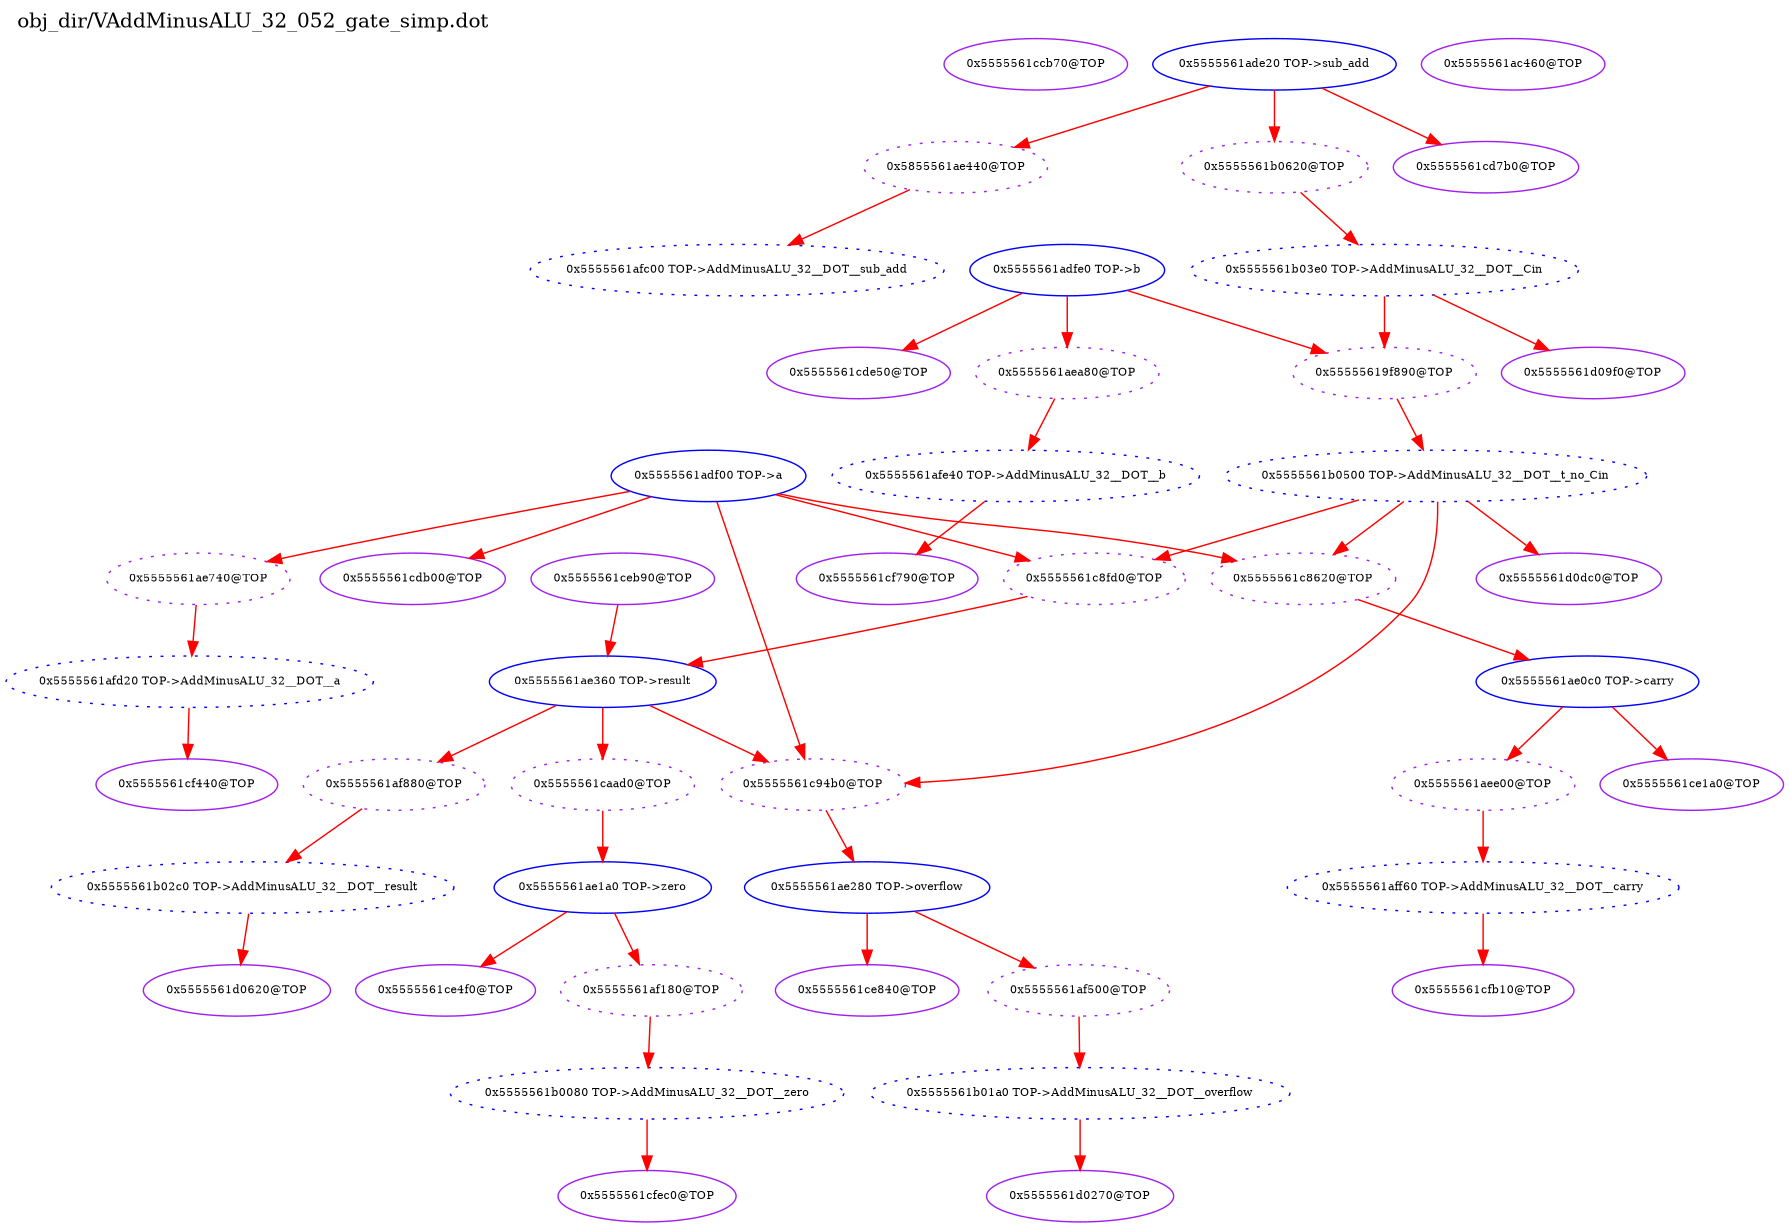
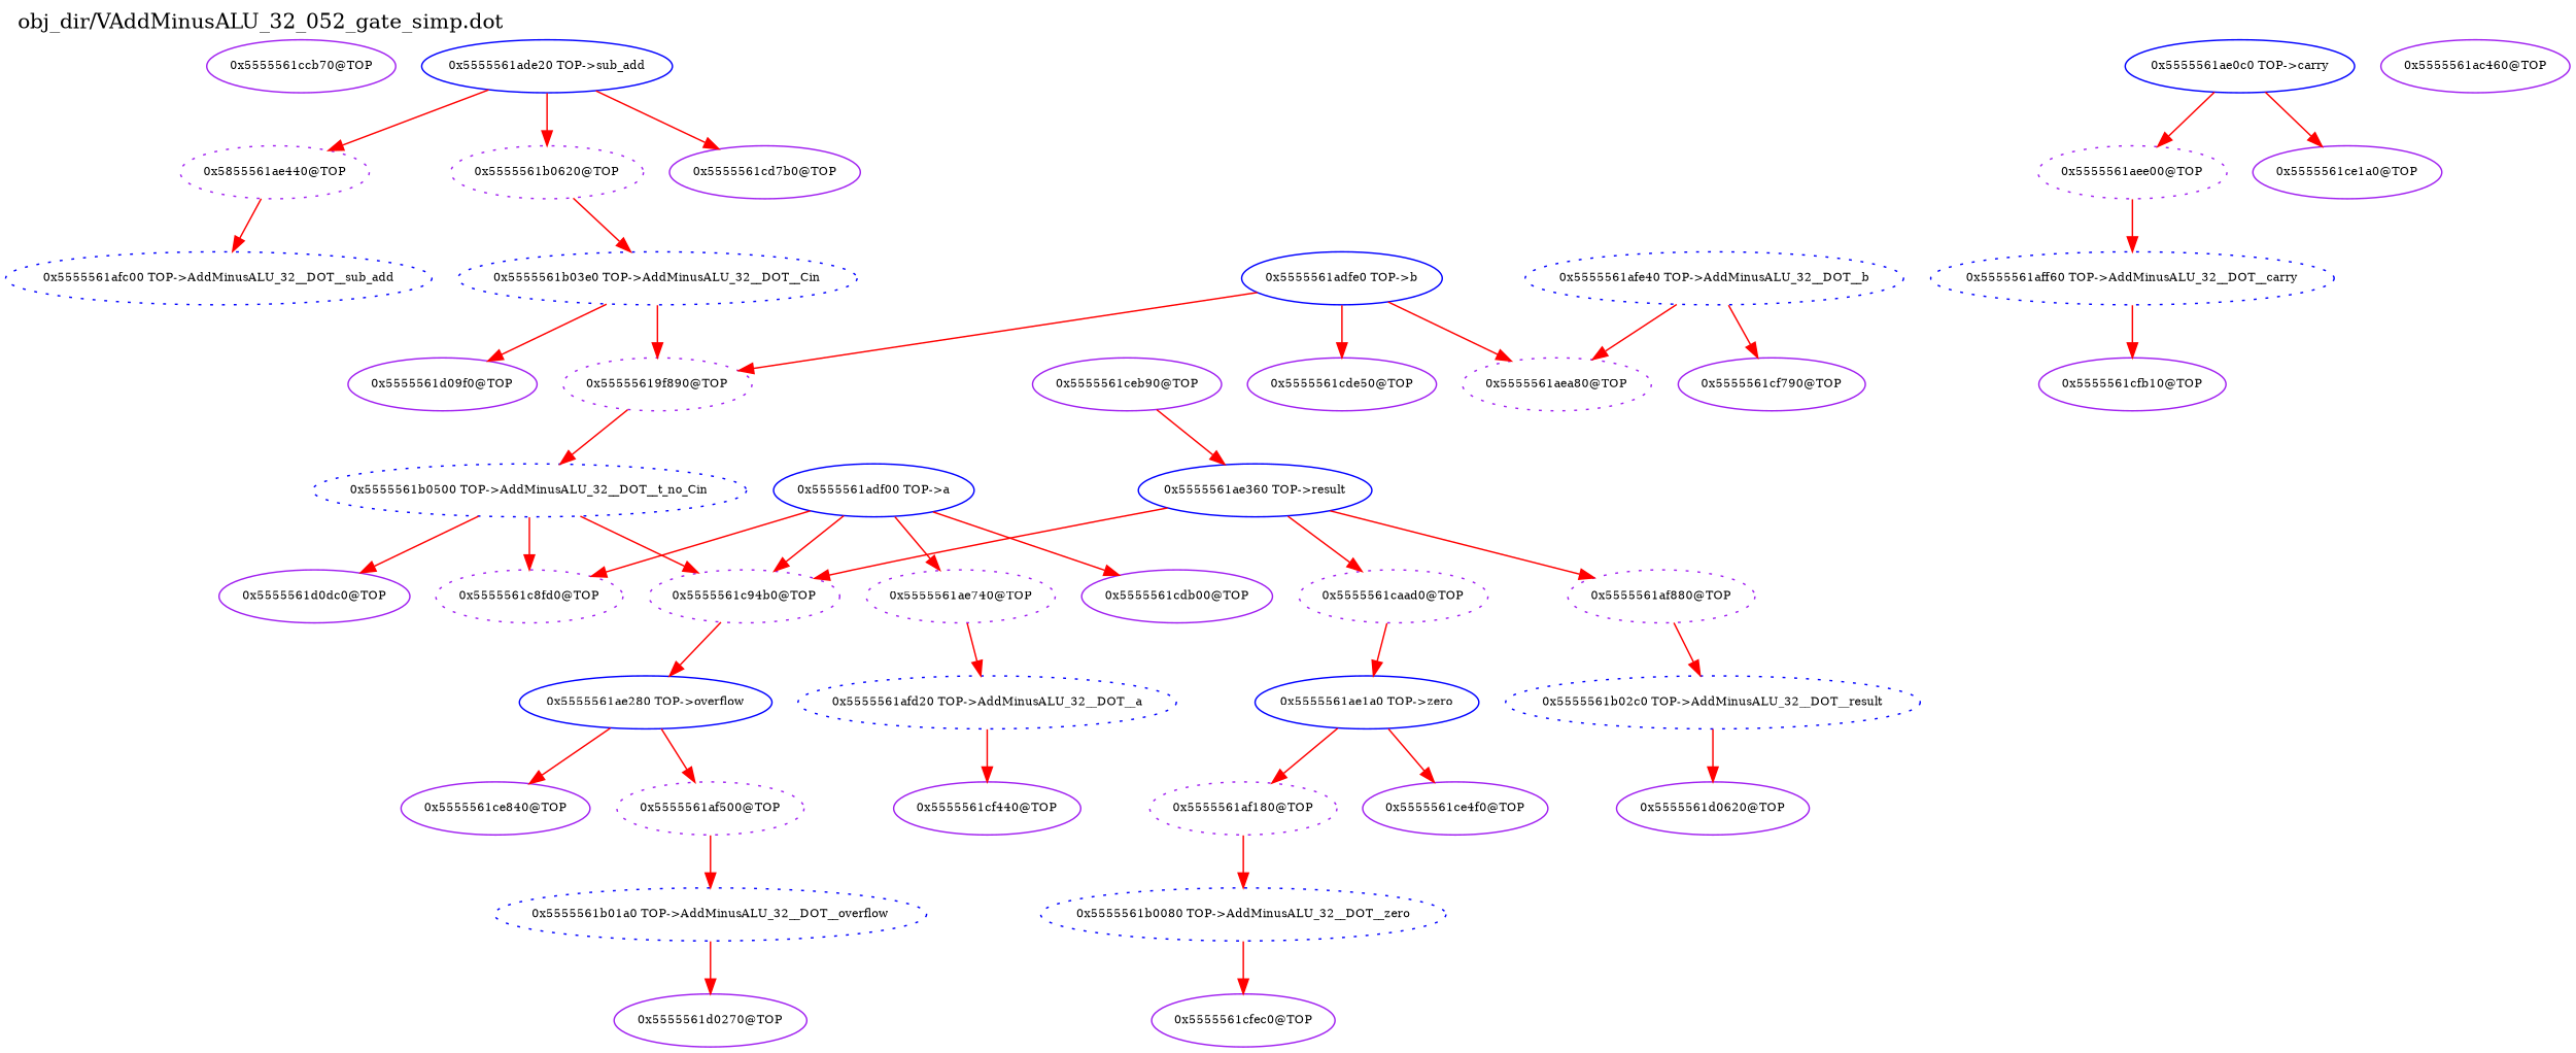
  digraph {
    label="obj_dir/VAddMinusALU_32_052_gate_simp.dot"
    labeljust=l
    labelloc=t
    rankdir=TB
    node [color=purple fontsize=8]
    edge [color=red fontsize=8 weight=1]
    n1 [label="0x5555561ccb70@TOP"]
    n2 [label="0x5855561ae440@TOP" style=dotted]
    n3 [color=blue label="0x5555561afc00 TOP->AddMinusALU_32__DOT__sub_add" style=dotted]
    n4 [color=blue label="0x5555561ade20 TOP->sub_add"]
    n5 [label="0x5555561b0620@TOP" style=dotted]
    n6 [label="0x5555561cd7b0@TOP"]
    n7 [color=blue label="0x5555561b03e0 TOP->AddMinusALU_32__DOT__Cin" style=dotted]
    n8 [label="0x5555561ae740@TOP" style=dotted]
    n9 [color=blue label="0x5555561afd20 TOP->AddMinusALU_32__DOT__a" style=dotted]
    n10 [label="0x5555561cf440@TOP"]
    n11 [color=blue label="0x5555561adf00 TOP->a"]
-   n12 [label="0x5555561c8620@TOP" style=dotted]
    n13 [label="0x5555561c8fd0@TOP" style=dotted]
    n14 [label="0x5555561c94b0@TOP" style=dotted]
    n15 [label="0x5555561cdb00@TOP"]
    n16 [color=blue label="0x5555561ae0c0 TOP->carry"]
    n17 [color=blue label="0x5555561ae360 TOP->result"]
    n18 [color=blue label="0x5555561ae280 TOP->overflow"]
    n19 [label="0x5555561aea80@TOP" style=dotted]
    n20 [color=blue label="0x5555561afe40 TOP->AddMinusALU_32__DOT__b" style=dotted]
    n21 [label="0x5555561cf790@TOP"]
    n22 [color=blue label="0x5555561adfe0 TOP->b"]
    n23 [label="0x55555619f890@TOP" style=dotted]
    n24 [label="0x5555561cde50@TOP"]
    n25 [color=blue label="0x5555561b0500 TOP->AddMinusALU_32__DOT__t_no_Cin" style=dotted]
    n26 [label="0x5555561aee00@TOP" style=dotted]
    n27 [color=blue label="0x5555561aff60 TOP->AddMinusALU_32__DOT__carry" style=dotted]
    n28 [label="0x5555561cfb10@TOP"]
    n29 [label="0x5555561ce1a0@TOP"]
    n30 [label="0x5555561af180@TOP" style=dotted]
    n31 [color=blue label="0x5555561b0080 TOP->AddMinusALU_32__DOT__zero" style=dotted]
    n32 [label="0x5555561cfec0@TOP"]
    n33 [color=blue label="0x5555561ae1a0 TOP->zero"]
    n34 [label="0x5555561ce4f0@TOP"]
    n35 [label="0x5555561af500@TOP" style=dotted]
    n36 [color=blue label="0x5555561b01a0 TOP->AddMinusALU_32__DOT__overflow" style=dotted]
    n37 [label="0x5555561d0270@TOP"]
    n38 [label="0x5555561ce840@TOP"]
    n39 [label="0x5555561af880@TOP" style=dotted]
    n40 [color=blue label="0x5555561b02c0 TOP->AddMinusALU_32__DOT__result" style=dotted]
    n41 [label="0x5555561d0620@TOP"]
    n42 [label="0x5555561caad0@TOP" style=dotted]
    n43 [label="0x5555561ceb90@TOP"]
    n44 [label="0x5555561d09f0@TOP"]
    n45 [label="0x5555561d0dc0@TOP"]
    n46 [label="0x5555561ac460@TOP"]
    n2 -> n3
    n4 -> n2
    n4 -> n5
    n4 -> n6
    n5 -> n7
    n7 -> n23 [weight=2]
    n7 -> n44
    n8 -> n9
    n9 -> n10
    n11 -> n8
-   n11 -> n12
    n11 -> n13
    n11 -> n14 [weight=2]
    n11 -> n15
-   n12 -> n16
-   n13 -> n17
    n14 -> n18
    n16 -> n26
    n16 -> n29
    n17 -> n14
    n17 -> n39
    n17 -> n42
    n18 -> n35
    n18 -> n38
-   n19 -> n20
+   n20 -> n19
    n20 -> n21
    n22 -> n19
    n22 -> n23
    n22 -> n24
    n23 -> n25
-   n25 -> n12
    n25 -> n13
    n25 -> n14
    n25 -> n45
    n26 -> n27
    n27 -> n28
    n30 -> n31
    n31 -> n32
    n33 -> n30
    n33 -> n34
    n35 -> n36
    n36 -> n37
    n39 -> n40
    n40 -> n41
    n42 -> n33
    n43 -> n17
  }
